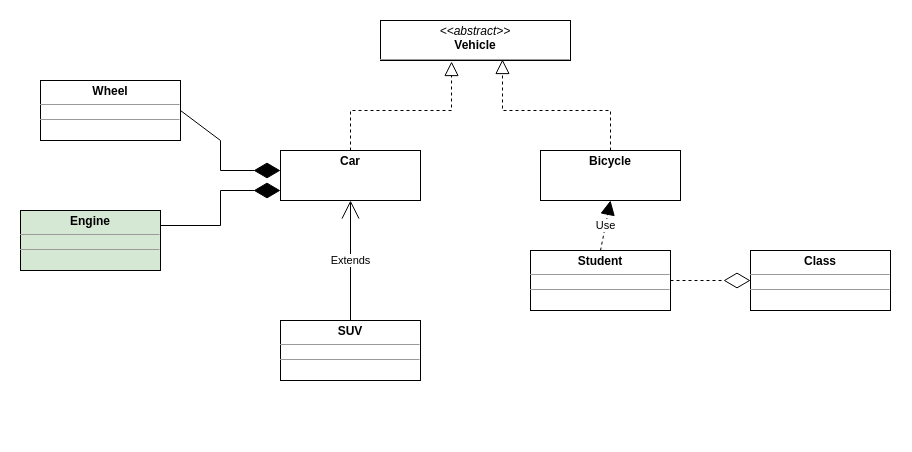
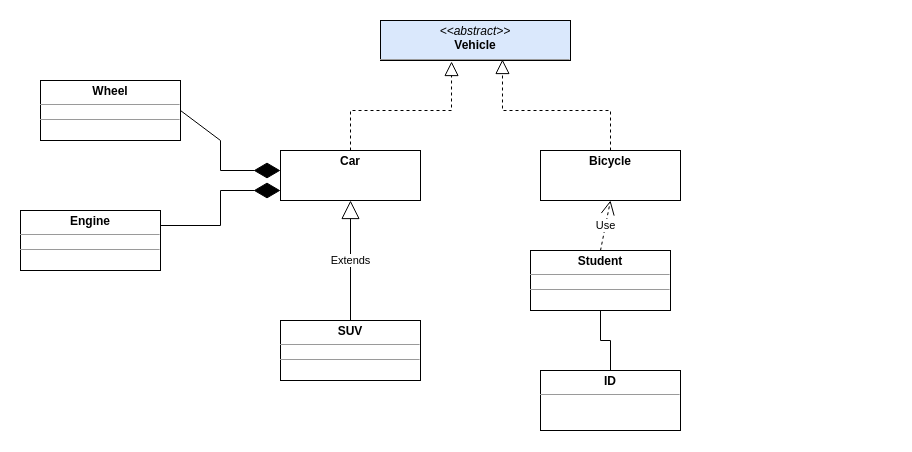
  <mxCell id="0" />
  <mxCell id="1" parent="0" />
  <mxCell id="2" value="&lt;p style=&quot;margin:0px;margin-top:4px;text-align:center;&quot;&gt;&lt;/p&gt;&lt;div style=&quot;text-align: center; height: 2px;&quot;&gt;&lt;b&gt;Car&lt;/b&gt;&lt;/div&gt;" style="verticalAlign=top;align=left;overflow=fill;fontSize=12;fontFamily=Helvetica;html=1;" vertex="1" parent="1"><mxGeometry x="280" y="150" width="140" height="50" as="geometry" /></mxCell>
- <mxCell id="3" value="&lt;p style=&quot;margin:0px;margin-top:4px;text-align:center;&quot;&gt;&lt;i&gt;&amp;lt;&amp;lt;abstract&amp;gt;&amp;gt;&lt;/i&gt;&lt;br&gt;&lt;b&gt;Vehicle&lt;/b&gt;&lt;/p&gt;&lt;hr size=&quot;1&quot;&gt;&lt;p style=&quot;margin:0px;margin-left:4px;&quot;&gt;&lt;/p&gt;&lt;p style=&quot;margin:0px;margin-left:4px;&quot;&gt;&lt;br&gt;&lt;/p&gt;" style="verticalAlign=top;align=left;overflow=fill;fontSize=12;fontFamily=Helvetica;html=1;" vertex="1" parent="1"><mxGeometry x="380" y="20" width="190" height="40" as="geometry" /></mxCell>
+ <mxCell id="3" value="&lt;p style=&quot;margin:0px;margin-top:4px;text-align:center;&quot;&gt;&lt;i&gt;&amp;lt;&amp;lt;abstract&amp;gt;&amp;gt;&lt;/i&gt;&lt;br&gt;&lt;b&gt;Vehicle&lt;/b&gt;&lt;/p&gt;&lt;hr size=&quot;1&quot;&gt;&lt;p style=&quot;margin:0px;margin-left:4px;&quot;&gt;&lt;/p&gt;&lt;p style=&quot;margin:0px;margin-left:4px;&quot;&gt;&lt;br&gt;&lt;/p&gt;" style="verticalAlign=top;align=left;overflow=fill;fontSize=12;fontFamily=Helvetica;html=1;fillColor=#dae8fc;" vertex="1" parent="1"><mxGeometry x="380" y="20" width="190" height="40" as="geometry" /></mxCell>
  <mxCell id="4" value="" style="endArrow=block;dashed=1;endFill=0;endSize=12;html=1;rounded=0;exitX=0.5;exitY=0;exitDx=0;exitDy=0;entryX=0.374;entryY=1.025;entryDx=0;entryDy=0;entryPerimeter=0;" edge="1" parent="1" source="2" target="3"><mxGeometry width="160" relative="1" as="geometry"><mxPoint x="420" y="230" as="sourcePoint" /><mxPoint x="580" y="230" as="targetPoint" /><Array as="points"><mxPoint x="350" y="110" /><mxPoint x="451" y="110" /></Array></mxGeometry></mxCell>
  <mxCell id="5" value="&lt;p style=&quot;margin:0px;margin-top:4px;text-align:center;&quot;&gt;&lt;/p&gt;&lt;div style=&quot;text-align: center; height: 2px;&quot;&gt;&lt;b&gt;Bicycle&lt;/b&gt;&lt;/div&gt;" style="verticalAlign=top;align=left;overflow=fill;fontSize=12;fontFamily=Helvetica;html=1;" vertex="1" parent="1"><mxGeometry x="540" y="150" width="140" height="50" as="geometry" /></mxCell>
  <mxCell id="6" value="" style="endArrow=block;dashed=1;endFill=0;endSize=12;html=1;rounded=0;strokeWidth=1;exitX=0.5;exitY=0;exitDx=0;exitDy=0;entryX=0.642;entryY=0.975;entryDx=0;entryDy=0;entryPerimeter=0;" edge="1" parent="1" source="5" target="3"><mxGeometry width="160" relative="1" as="geometry"><mxPoint x="420" y="230" as="sourcePoint" /><mxPoint x="580" y="230" as="targetPoint" /><Array as="points"><mxPoint x="610" y="110" /><mxPoint x="502" y="110" /></Array></mxGeometry></mxCell>
- <mxCell id="7" value="&lt;p style=&quot;margin:0px;margin-top:4px;text-align:center;&quot;&gt;&lt;b&gt;Engine&lt;/b&gt;&lt;/p&gt;&lt;hr size=&quot;1&quot;&gt;&lt;div style=&quot;height:2px;&quot;&gt;&lt;/div&gt;&lt;hr size=&quot;1&quot;&gt;&lt;div style=&quot;height:2px;&quot;&gt;&lt;/div&gt;" style="verticalAlign=top;align=left;overflow=fill;fontSize=12;fontFamily=Helvetica;html=1;fillColor=#d5e8d4;" vertex="1" parent="1"><mxGeometry x="20" y="210" width="140" height="60" as="geometry" /></mxCell>
+ <mxCell id="7" value="&lt;p style=&quot;margin:0px;margin-top:4px;text-align:center;&quot;&gt;&lt;b&gt;Engine&lt;/b&gt;&lt;/p&gt;&lt;hr size=&quot;1&quot;&gt;&lt;div style=&quot;height:2px;&quot;&gt;&lt;/div&gt;&lt;hr size=&quot;1&quot;&gt;&lt;div style=&quot;height:2px;&quot;&gt;&lt;/div&gt;" style="verticalAlign=top;align=left;overflow=fill;fontSize=12;fontFamily=Helvetica;html=1;" vertex="1" parent="1"><mxGeometry x="20" y="210" width="140" height="60" as="geometry" /></mxCell>
  <mxCell id="8" value="&lt;p style=&quot;margin:0px;margin-top:4px;text-align:center;&quot;&gt;&lt;b&gt;Wheel&lt;/b&gt;&lt;/p&gt;&lt;hr size=&quot;1&quot;&gt;&lt;div style=&quot;height:2px;&quot;&gt;&lt;/div&gt;&lt;hr size=&quot;1&quot;&gt;&lt;div style=&quot;height:2px;&quot;&gt;&lt;/div&gt;" style="verticalAlign=top;align=left;overflow=fill;fontSize=12;fontFamily=Helvetica;html=1;" vertex="1" parent="1"><mxGeometry x="40" y="80" width="140" height="60" as="geometry" /></mxCell>
  <mxCell id="9" value="&lt;p style=&quot;margin:0px;margin-top:4px;text-align:center;&quot;&gt;&lt;b&gt;Student&lt;/b&gt;&lt;/p&gt;&lt;hr size=&quot;1&quot;&gt;&lt;div style=&quot;height:2px;&quot;&gt;&lt;/div&gt;&lt;hr size=&quot;1&quot;&gt;&lt;div style=&quot;height:2px;&quot;&gt;&lt;/div&gt;" style="verticalAlign=top;align=left;overflow=fill;fontSize=12;fontFamily=Helvetica;html=1;" vertex="1" parent="1"><mxGeometry x="530" y="250" width="140" height="60" as="geometry" /></mxCell>
- <mxCell id="10" value="Use" style="endArrow=block;endSize=12;dashed=1;html=1;rounded=0;strokeWidth=1;exitX=0.5;exitY=0;exitDx=0;exitDy=0;entryX=0.5;entryY=1;entryDx=0;entryDy=0;" edge="1" parent="1" source="9" target="5"><mxGeometry width="160" relative="1" as="geometry"><mxPoint x="420" y="230" as="sourcePoint" /><mxPoint x="580" y="230" as="targetPoint" /></mxGeometry></mxCell>
- <mxCell id="11" value="&lt;p style=&quot;margin:0px;margin-top:4px;text-align:center;&quot;&gt;&lt;b&gt;Class&lt;/b&gt;&lt;/p&gt;&lt;hr size=&quot;1&quot;/&gt;&lt;div style=&quot;height:2px;&quot;&gt;&lt;/div&gt;&lt;hr size=&quot;1&quot;/&gt;&lt;div style=&quot;height:2px;&quot;&gt;&lt;/div&gt;" style="verticalAlign=top;align=left;overflow=fill;fontSize=12;fontFamily=Helvetica;html=1;" vertex="1" parent="1"><mxGeometry x="750" y="250" width="140" height="60" as="geometry" /></mxCell>
- <mxCell id="12" value="" style="endArrow=diamondThin;endFill=0;endSize=24;html=1;rounded=0;dashed=1;strokeWidth=1;exitX=1;exitY=0.5;exitDx=0;exitDy=0;entryX=0;entryY=0.5;entryDx=0;entryDy=0;" edge="1" parent="1" source="9" target="11"><mxGeometry width="160" relative="1" as="geometry"><mxPoint x="690" y="350" as="sourcePoint" /><mxPoint x="850" y="350" as="targetPoint" /></mxGeometry></mxCell>
+ <mxCell id="10" value="Use" style="endArrow=open;endSize=12;dashed=1;html=1;rounded=0;strokeWidth=1;exitX=0.5;exitY=0;exitDx=0;exitDy=0;entryX=0.5;entryY=1;entryDx=0;entryDy=0;" edge="1" parent="1" source="9" target="5"><mxGeometry width="160" relative="1" as="geometry"><mxPoint x="420" y="230" as="sourcePoint" /><mxPoint x="580" y="230" as="targetPoint" /></mxGeometry></mxCell>
+ <mxCell id="13" style="edgeStyle=orthogonalEdgeStyle;rounded=0;orthogonalLoop=1;jettySize=auto;html=1;exitX=0.5;exitY=0;exitDx=0;exitDy=0;entryX=0.5;entryY=1;entryDx=0;entryDy=0;endArrow=none;endFill=0;strokeWidth=1;" edge="1" parent="1" source="14" target="9"><mxGeometry relative="1" as="geometry" /></mxCell>
+ <mxCell id="14" value="&lt;p style=&quot;margin:0px;margin-top:4px;text-align:center;&quot;&gt;&lt;b&gt;ID&lt;/b&gt;&lt;/p&gt;&lt;hr size=&quot;1&quot;&gt;&lt;div style=&quot;height:2px;&quot;&gt;&lt;/div&gt;" style="verticalAlign=top;align=left;overflow=fill;fontSize=12;fontFamily=Helvetica;html=1;" vertex="1" parent="1"><mxGeometry x="540" y="370" width="140" height="60" as="geometry" /></mxCell>
  <mxCell id="15" value="" style="endArrow=diamondThin;endFill=1;endSize=24;html=1;rounded=0;strokeWidth=1;exitX=1;exitY=0.5;exitDx=0;exitDy=0;" edge="1" parent="1" source="8"><mxGeometry width="160" relative="1" as="geometry"><mxPoint x="420" y="230" as="sourcePoint" /><mxPoint x="280" y="170" as="targetPoint" /><Array as="points"><mxPoint x="220" y="140" /><mxPoint x="220" y="170" /></Array></mxGeometry></mxCell>
  <mxCell id="16" value="" style="endArrow=diamondThin;endFill=1;endSize=24;html=1;rounded=0;strokeWidth=1;exitX=1;exitY=0.25;exitDx=0;exitDy=0;" edge="1" parent="1" source="7"><mxGeometry width="160" relative="1" as="geometry"><mxPoint x="420" y="230" as="sourcePoint" /><mxPoint x="280" y="190" as="targetPoint" /><Array as="points"><mxPoint x="220" y="225" /><mxPoint x="220" y="190" /></Array></mxGeometry></mxCell>
  <mxCell id="17" value="&lt;p style=&quot;margin:0px;margin-top:4px;text-align:center;&quot;&gt;&lt;b&gt;SUV&lt;/b&gt;&lt;/p&gt;&lt;hr size=&quot;1&quot;&gt;&lt;div style=&quot;height:2px;&quot;&gt;&lt;/div&gt;&lt;hr size=&quot;1&quot;&gt;&lt;div style=&quot;height:2px;&quot;&gt;&lt;/div&gt;" style="verticalAlign=top;align=left;overflow=fill;fontSize=12;fontFamily=Helvetica;html=1;" vertex="1" parent="1"><mxGeometry x="280" y="320" width="140" height="60" as="geometry" /></mxCell>
- <mxCell id="18" value="Extends" style="endArrow=open;endSize=16;endFill=0;html=1;rounded=0;strokeWidth=1;exitX=0.5;exitY=0;exitDx=0;exitDy=0;" edge="1" parent="1" source="17" target="2"><mxGeometry width="160" relative="1" as="geometry"><mxPoint x="420" y="230" as="sourcePoint" /><mxPoint x="580" y="230" as="targetPoint" /></mxGeometry></mxCell>
+ <mxCell id="18" value="Extends" style="endArrow=block;endSize=16;endFill=0;html=1;rounded=0;strokeWidth=1;exitX=0.5;exitY=0;exitDx=0;exitDy=0;" edge="1" parent="1" source="17" target="2"><mxGeometry width="160" relative="1" as="geometry"><mxPoint x="420" y="230" as="sourcePoint" /><mxPoint x="580" y="230" as="targetPoint" /></mxGeometry></mxCell>
